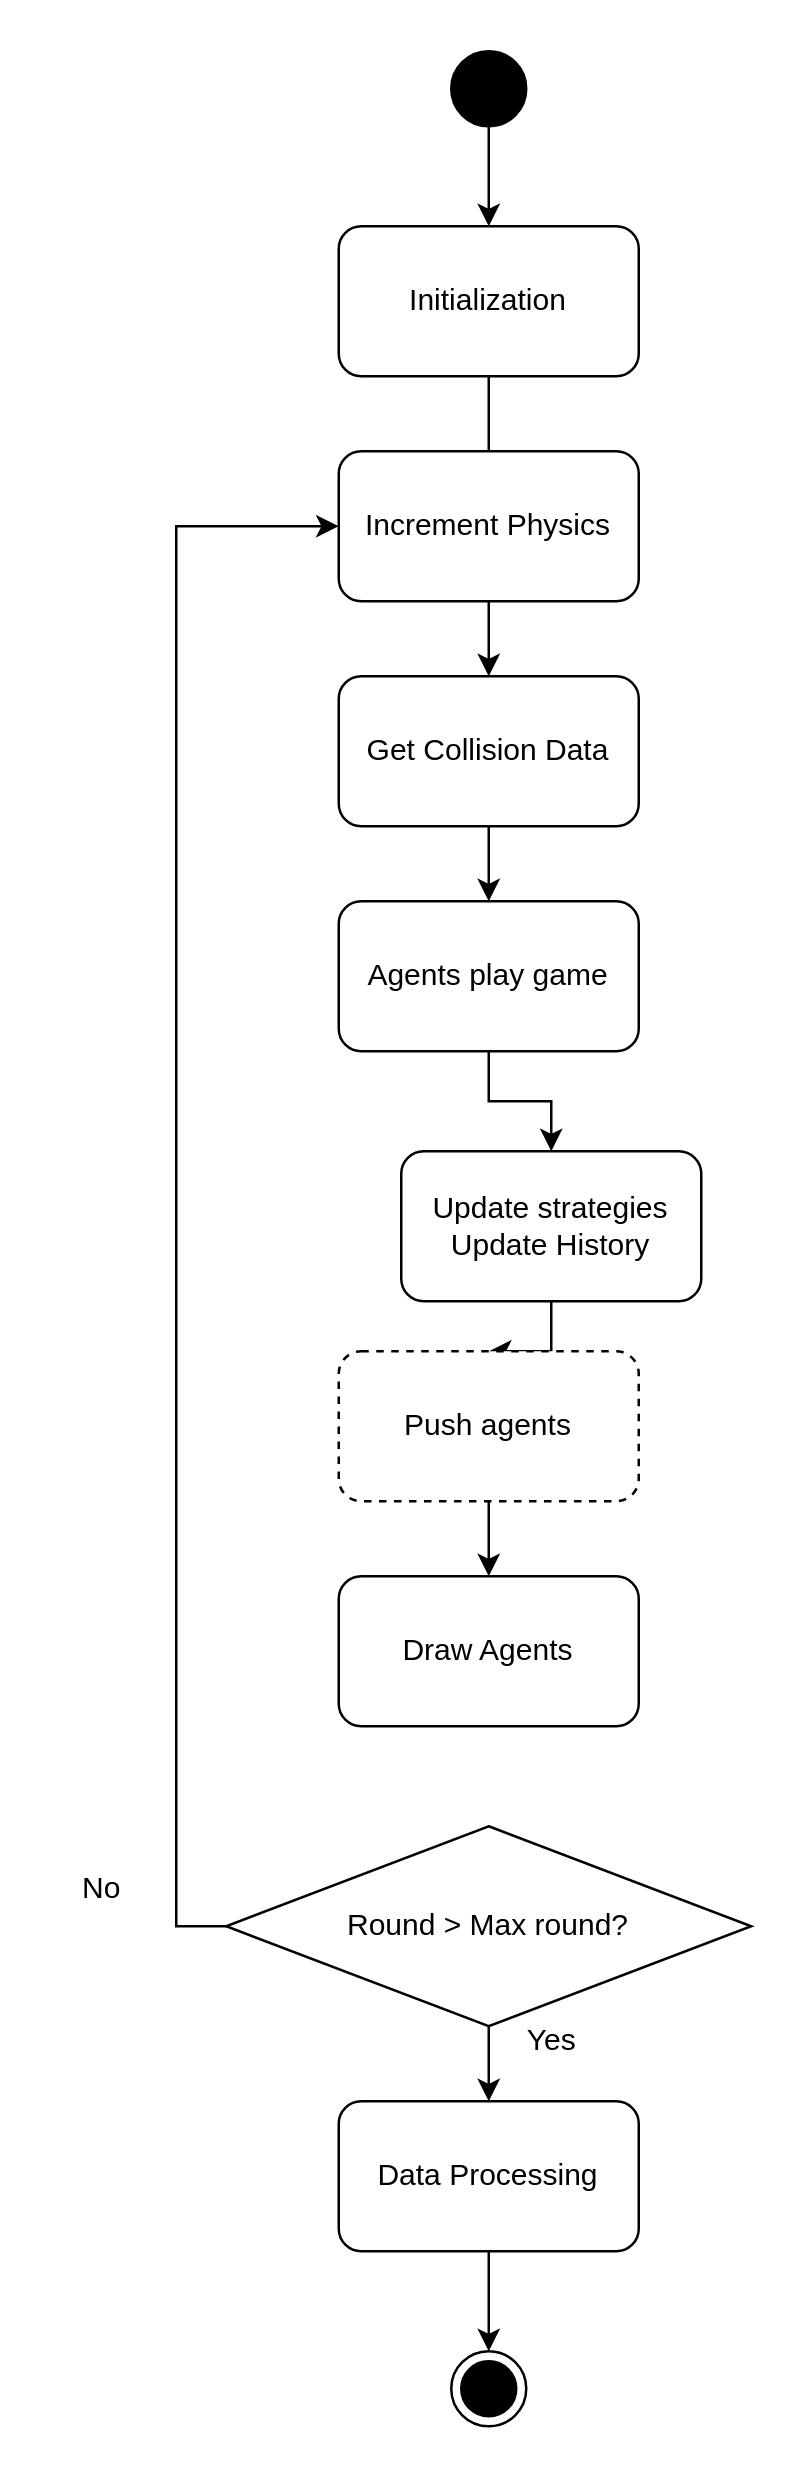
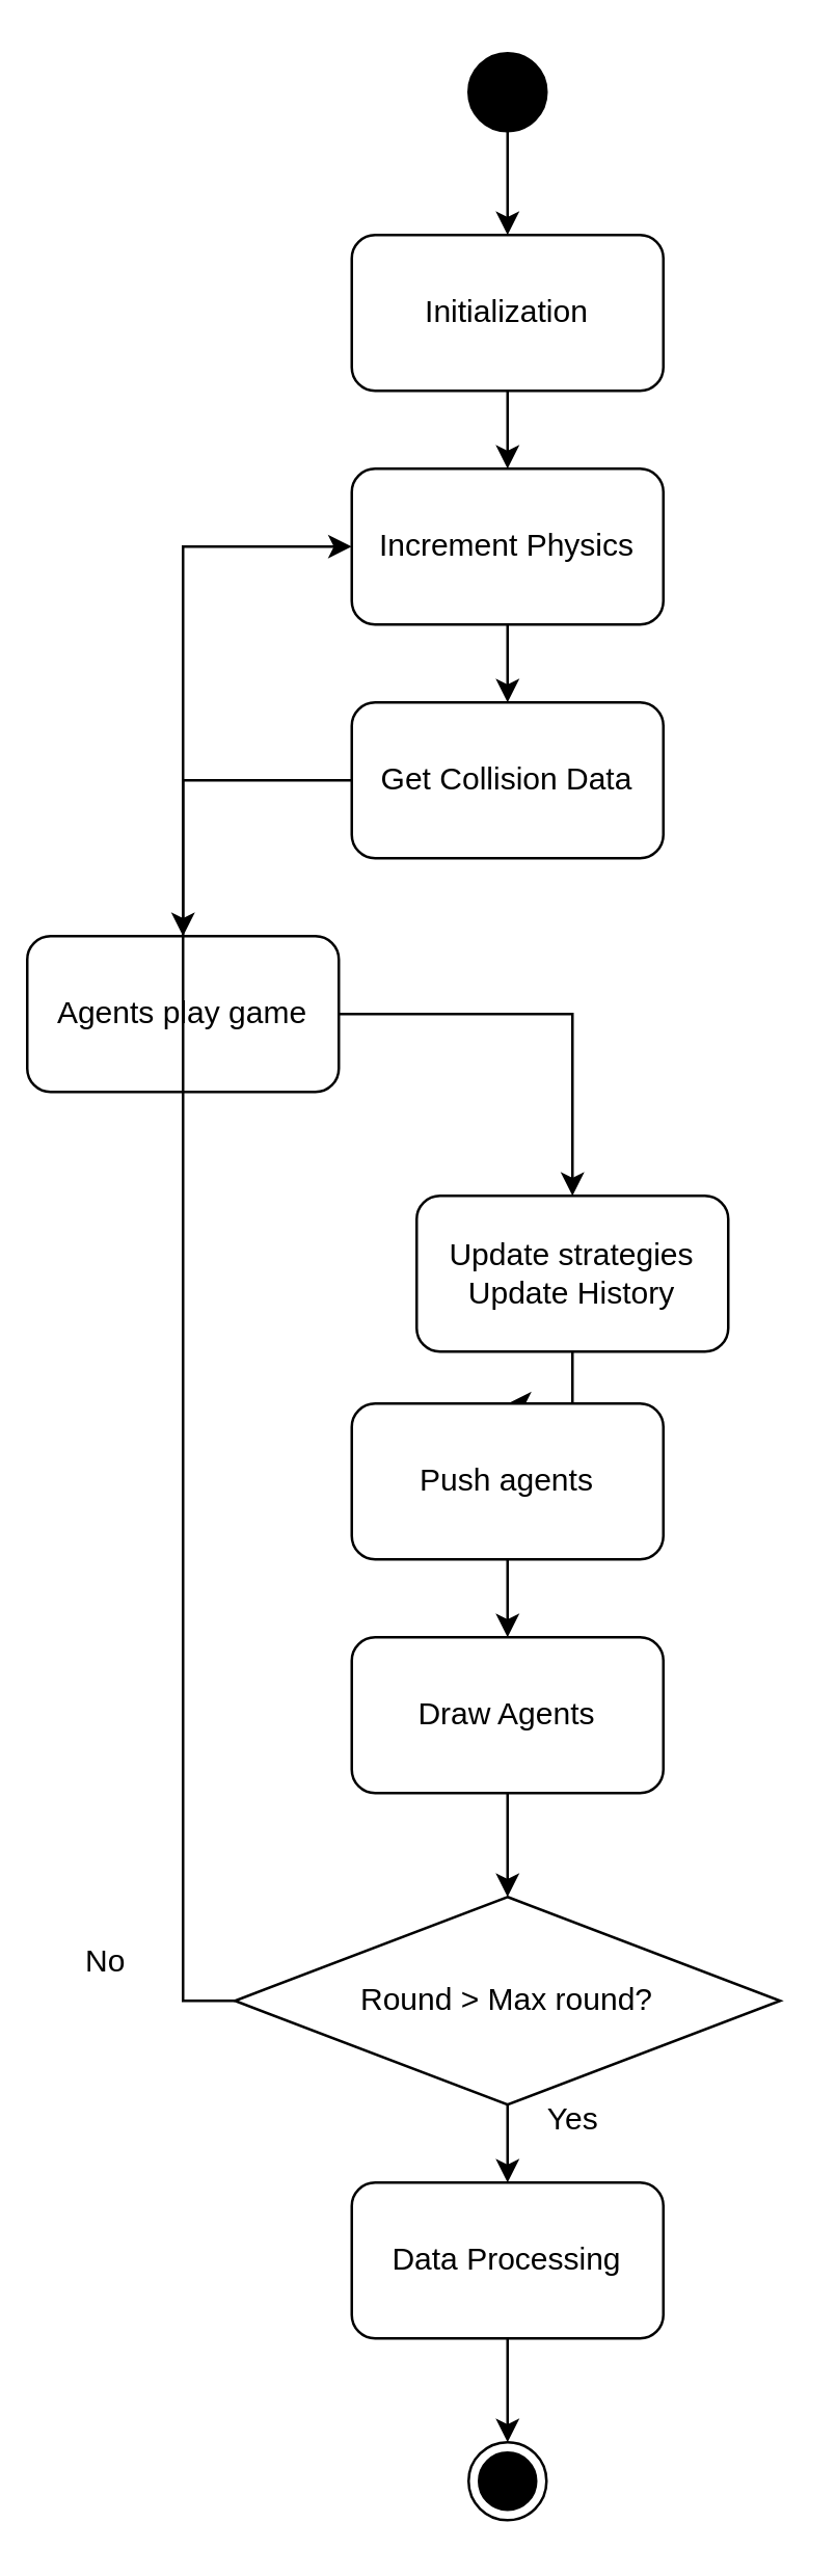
  <mxCell id="0" />
  <mxCell id="1" parent="0" />
  <mxCell id="2" value="" style="edgeStyle=orthogonalEdgeStyle;rounded=0;orthogonalLoop=1;jettySize=auto;html=1;" parent="1" source="3" target="5" edge="1"><mxGeometry relative="1" as="geometry" /></mxCell>
  <mxCell id="3" value="" style="ellipse;fillColor=strokeColor;html=1;" parent="1" vertex="1"><mxGeometry x="180" y="20" width="30" height="30" as="geometry" /></mxCell>
- <mxCell id="4" style="edgeStyle=orthogonalEdgeStyle;rounded=0;orthogonalLoop=1;jettySize=auto;html=1;exitX=0.5;exitY=1;exitDx=0;exitDy=0;entryX=0.5;entryY=0;entryDx=0;entryDy=0;endArrow=none;" parent="1" source="5" target="9" edge="1"><mxGeometry relative="1" as="geometry" /></mxCell>
+ <mxCell id="4" style="edgeStyle=orthogonalEdgeStyle;rounded=0;orthogonalLoop=1;jettySize=auto;html=1;exitX=0.5;exitY=1;exitDx=0;exitDy=0;entryX=0.5;entryY=0;entryDx=0;entryDy=0;" parent="1" source="5" target="9" edge="1"><mxGeometry relative="1" as="geometry" /></mxCell>
  <mxCell id="5" value="Initialization" style="rounded=1;whiteSpace=wrap;html=1;" parent="1" vertex="1"><mxGeometry x="135" y="90" width="120" height="60" as="geometry" /></mxCell>
  <mxCell id="6" value="" style="edgeStyle=orthogonalEdgeStyle;rounded=0;orthogonalLoop=1;jettySize=auto;html=1;" parent="1" source="7" target="25" edge="1"><mxGeometry relative="1" as="geometry" /></mxCell>
  <mxCell id="7" value="Data Processing" style="rounded=1;whiteSpace=wrap;html=1;" parent="1" vertex="1"><mxGeometry x="135" y="840" width="120" height="60" as="geometry" /></mxCell>
  <mxCell id="8" value="" style="edgeStyle=orthogonalEdgeStyle;rounded=0;orthogonalLoop=1;jettySize=auto;html=1;" parent="1" source="9" target="11" edge="1"><mxGeometry relative="1" as="geometry" /></mxCell>
  <mxCell id="9" value="Increment Physics" style="rounded=1;whiteSpace=wrap;html=1;" parent="1" vertex="1"><mxGeometry x="135" y="180" width="120" height="60" as="geometry" /></mxCell>
  <mxCell id="10" value="" style="edgeStyle=orthogonalEdgeStyle;rounded=0;orthogonalLoop=1;jettySize=auto;html=1;" parent="1" source="11" target="13" edge="1"><mxGeometry relative="1" as="geometry" /></mxCell>
  <mxCell id="11" value="Get Collision Data" style="rounded=1;whiteSpace=wrap;html=1;" parent="1" vertex="1"><mxGeometry x="135" y="270" width="120" height="60" as="geometry" /></mxCell>
  <mxCell id="12" value="" style="edgeStyle=orthogonalEdgeStyle;rounded=0;orthogonalLoop=1;jettySize=auto;html=1;" parent="1" source="13" target="15" edge="1"><mxGeometry relative="1" as="geometry" /></mxCell>
- <mxCell id="13" value="Agents play game" style="rounded=1;whiteSpace=wrap;html=1;" parent="1" vertex="1"><mxGeometry x="135" y="360" width="120" height="60" as="geometry" /></mxCell>
+ <mxCell id="13" value="Agents play game" style="rounded=1;whiteSpace=wrap;html=1;" parent="1" vertex="1"><mxGeometry x="10" y="360" width="120" height="60" as="geometry" /></mxCell>
  <mxCell id="14" value="" style="edgeStyle=orthogonalEdgeStyle;rounded=0;orthogonalLoop=1;jettySize=auto;html=1;" parent="1" source="15" target="17" edge="1"><mxGeometry relative="1" as="geometry" /></mxCell>
  <mxCell id="15" value="&lt;div&gt;Update strategies&lt;/div&gt;&lt;div&gt;Update History&lt;br&gt;&lt;/div&gt;" style="rounded=1;whiteSpace=wrap;html=1;" parent="1" vertex="1"><mxGeometry x="160" y="460" width="120" height="60" as="geometry" /></mxCell>
  <mxCell id="16" value="" style="edgeStyle=orthogonalEdgeStyle;rounded=0;orthogonalLoop=1;jettySize=auto;html=1;" parent="1" source="17" target="19" edge="1"><mxGeometry relative="1" as="geometry" /></mxCell>
- <mxCell id="17" value="Push agents" style="rounded=1;whiteSpace=wrap;html=1;dashed=1;" parent="1" vertex="1"><mxGeometry x="135" y="540" width="120" height="60" as="geometry" /></mxCell>
+ <mxCell id="17" value="Push agents" style="rounded=1;whiteSpace=wrap;html=1;" parent="1" vertex="1"><mxGeometry x="135" y="540" width="120" height="60" as="geometry" /></mxCell>
+ <mxCell id="18" value="" style="edgeStyle=orthogonalEdgeStyle;rounded=0;orthogonalLoop=1;jettySize=auto;html=1;" parent="1" source="19" target="22" edge="1"><mxGeometry relative="1" as="geometry" /></mxCell>
  <mxCell id="19" value="Draw Agents" style="rounded=1;whiteSpace=wrap;html=1;" parent="1" vertex="1"><mxGeometry x="135" y="630" width="120" height="60" as="geometry" /></mxCell>
  <mxCell id="20" value="" style="edgeStyle=orthogonalEdgeStyle;rounded=0;orthogonalLoop=1;jettySize=auto;html=1;" parent="1" source="22" target="7" edge="1"><mxGeometry relative="1" as="geometry" /></mxCell>
  <mxCell id="21" style="edgeStyle=orthogonalEdgeStyle;rounded=0;orthogonalLoop=1;jettySize=auto;html=1;exitX=0;exitY=0.5;exitDx=0;exitDy=0;entryX=0;entryY=0.5;entryDx=0;entryDy=0;" parent="1" source="22" target="9" edge="1"><mxGeometry relative="1" as="geometry" /></mxCell>
  <mxCell id="22" value="Round &amp;gt; Max round?" style="rhombus;whiteSpace=wrap;html=1;" parent="1" vertex="1"><mxGeometry x="90" y="730" width="210" height="80" as="geometry" /></mxCell>
  <mxCell id="23" value="&lt;div&gt;Yes&lt;/div&gt;&lt;div&gt;&lt;br&gt;&lt;/div&gt;" style="text;html=1;align=center;verticalAlign=middle;resizable=0;points=[];autosize=1;strokeColor=none;fillColor=none;" parent="1" vertex="1"><mxGeometry x="200" y="803" width="40" height="40" as="geometry" /></mxCell>
  <mxCell id="24" value="&lt;div&gt;No&lt;/div&gt;" style="text;html=1;align=center;verticalAlign=middle;resizable=0;points=[];autosize=1;strokeColor=none;fillColor=none;" parent="1" vertex="1"><mxGeometry x="20" y="740" width="40" height="30" as="geometry" /></mxCell>
  <mxCell id="25" value="" style="ellipse;html=1;shape=endState;fillColor=strokeColor;" parent="1" vertex="1"><mxGeometry x="180" y="940" width="30" height="30" as="geometry" /></mxCell>
